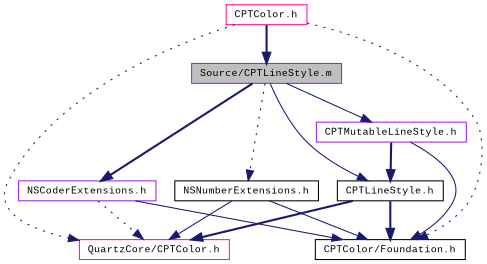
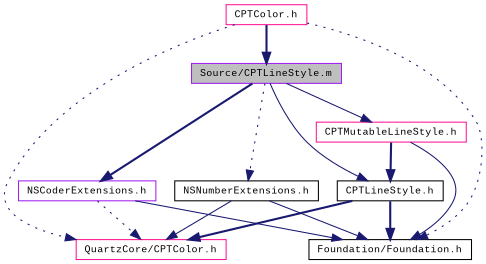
  digraph {
    fontname="Liberation Mono"
    node [color=purple fontname="Liberation Mono" fontsize=10 shape=record]
    edge [color=midnightblue fontname="Liberation Mono" fontsize=10 labelfontname="Lucinda Grande" labelfontsize=10 style=solid]
    n1 [fillcolor=grey75 fontcolor=black height=0.2 label="Source/CPTLineStyle.m" style=filled width=0.4]
    n2 [color=black height=0.2 label="CPTLineStyle.h" width=0.4]
-   n3 [height=0.2 label="CPTMutableLineStyle.h" width=0.4]
+   n3 [color=deeppink height=0.2 label="CPTMutableLineStyle.h" width=0.4]
    n4 [height=0.2 label="NSCoderExtensions.h" width=0.4]
    n5 [color=black height=0.2 label="NSNumberExtensions.h" width=0.4]
    n6 [color=deeppink height=0.2 label="QuartzCore/CPTColor.h" width=0.4]
-   n7 [color=black height=0.2 label="CPTColor/Foundation.h" width=0.4]
+   n7 [color=black height=0.2 label="Foundation/Foundation.h" width=0.4]
    n8 [color=deeppink height=0.2 label="CPTColor.h" width=0.4]
    n1 -> n2
    n1 -> n3
    n1 -> n4 [style=bold]
    n1 -> n5 [style=dotted]
    n2 -> n6 [style=bold]
    n2 -> n7 [style=bold]
    n3 -> n2 [style=bold]
    n3 -> n7
    n4 -> n6 [style=dotted]
    n4 -> n7
    n5 -> n6
    n5 -> n7
    n8 -> n1 [style=bold]
    n8 -> n6 [style=dotted]
    n8 -> n7 [style=dotted]
  }
